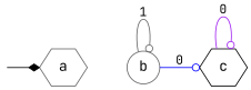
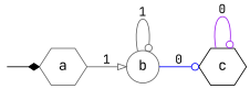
  digraph {
    compound=true
    fontname="JetBrains Mono"
    fontsize=10
    nodesep=0.5
    rankdir=LR
    ranksep=0.5
    node [fontname="JetBrains Mono" fontsize=16 shape=hexagon color=gray40]
    edge [arrowhead=odot color=gray40 fontname="JetBrains Mono"]
    ia [shape=point style=invis color=""]
    a
    b [shape=circle]
    c [color=black]
    ia -> a [arrowhead=diamond color=black]
+   a -> b [arrowhead=onormal label=1]
    b -> b [label=1]
    b -> c [color=blue label=0]
    c -> c [color=purple label=0]
  }
